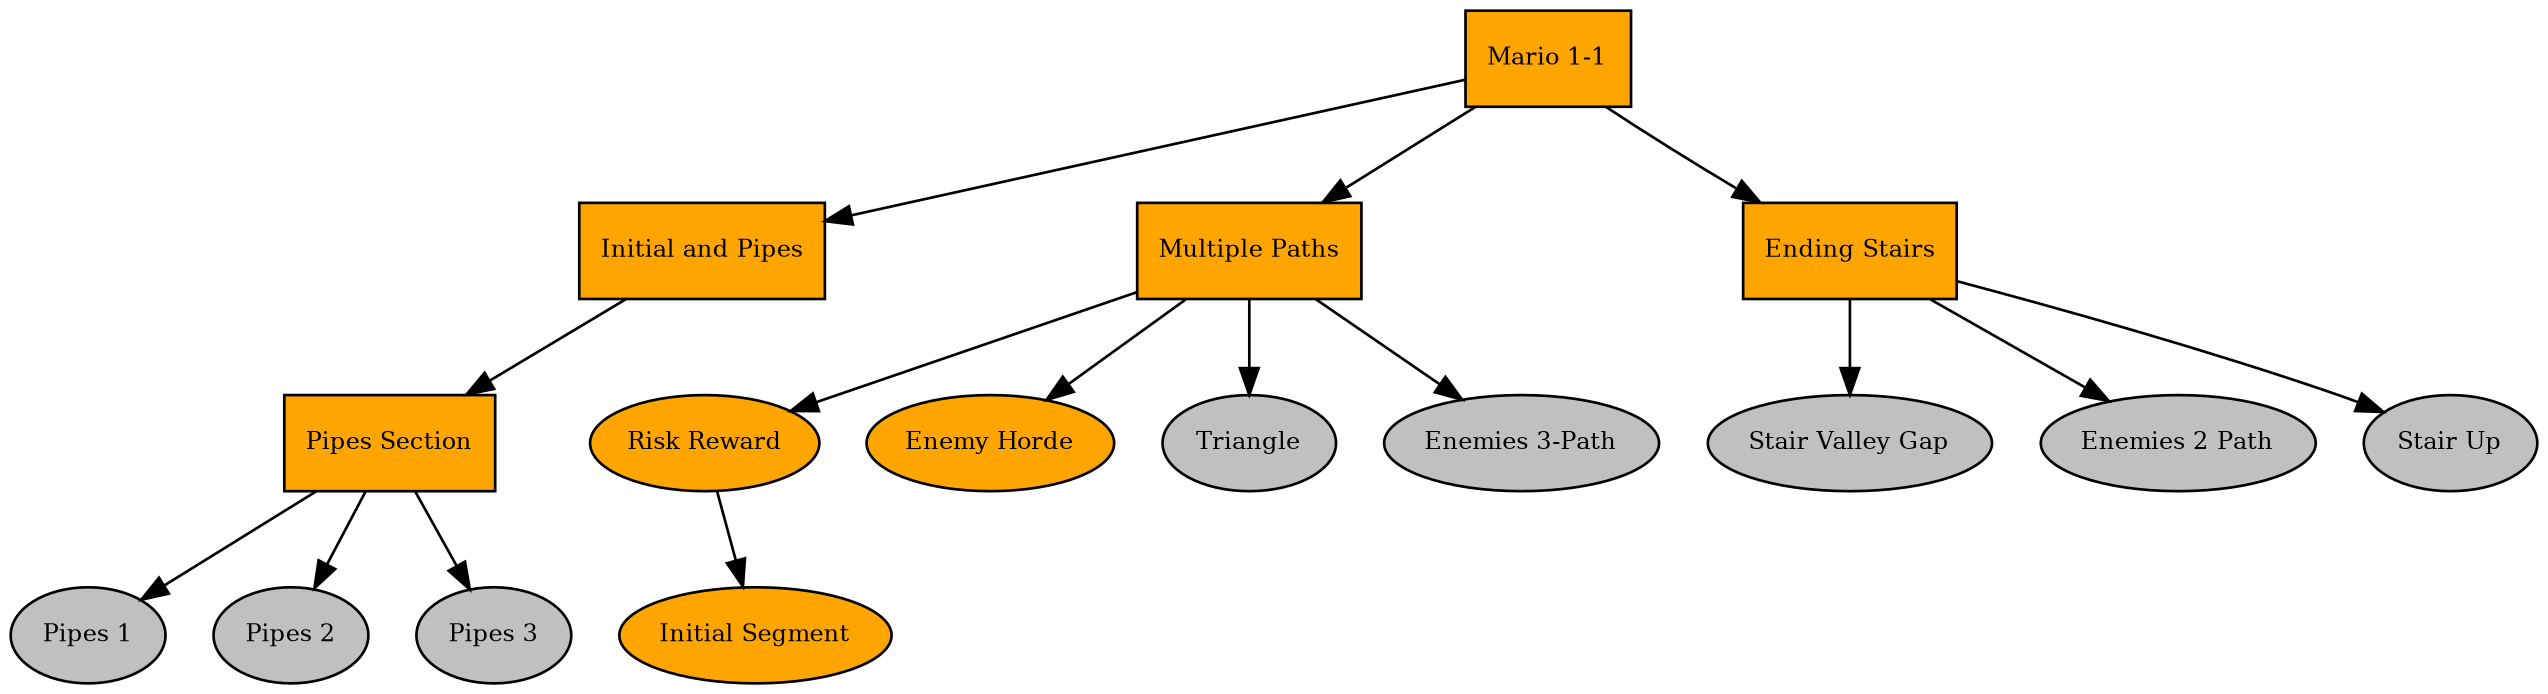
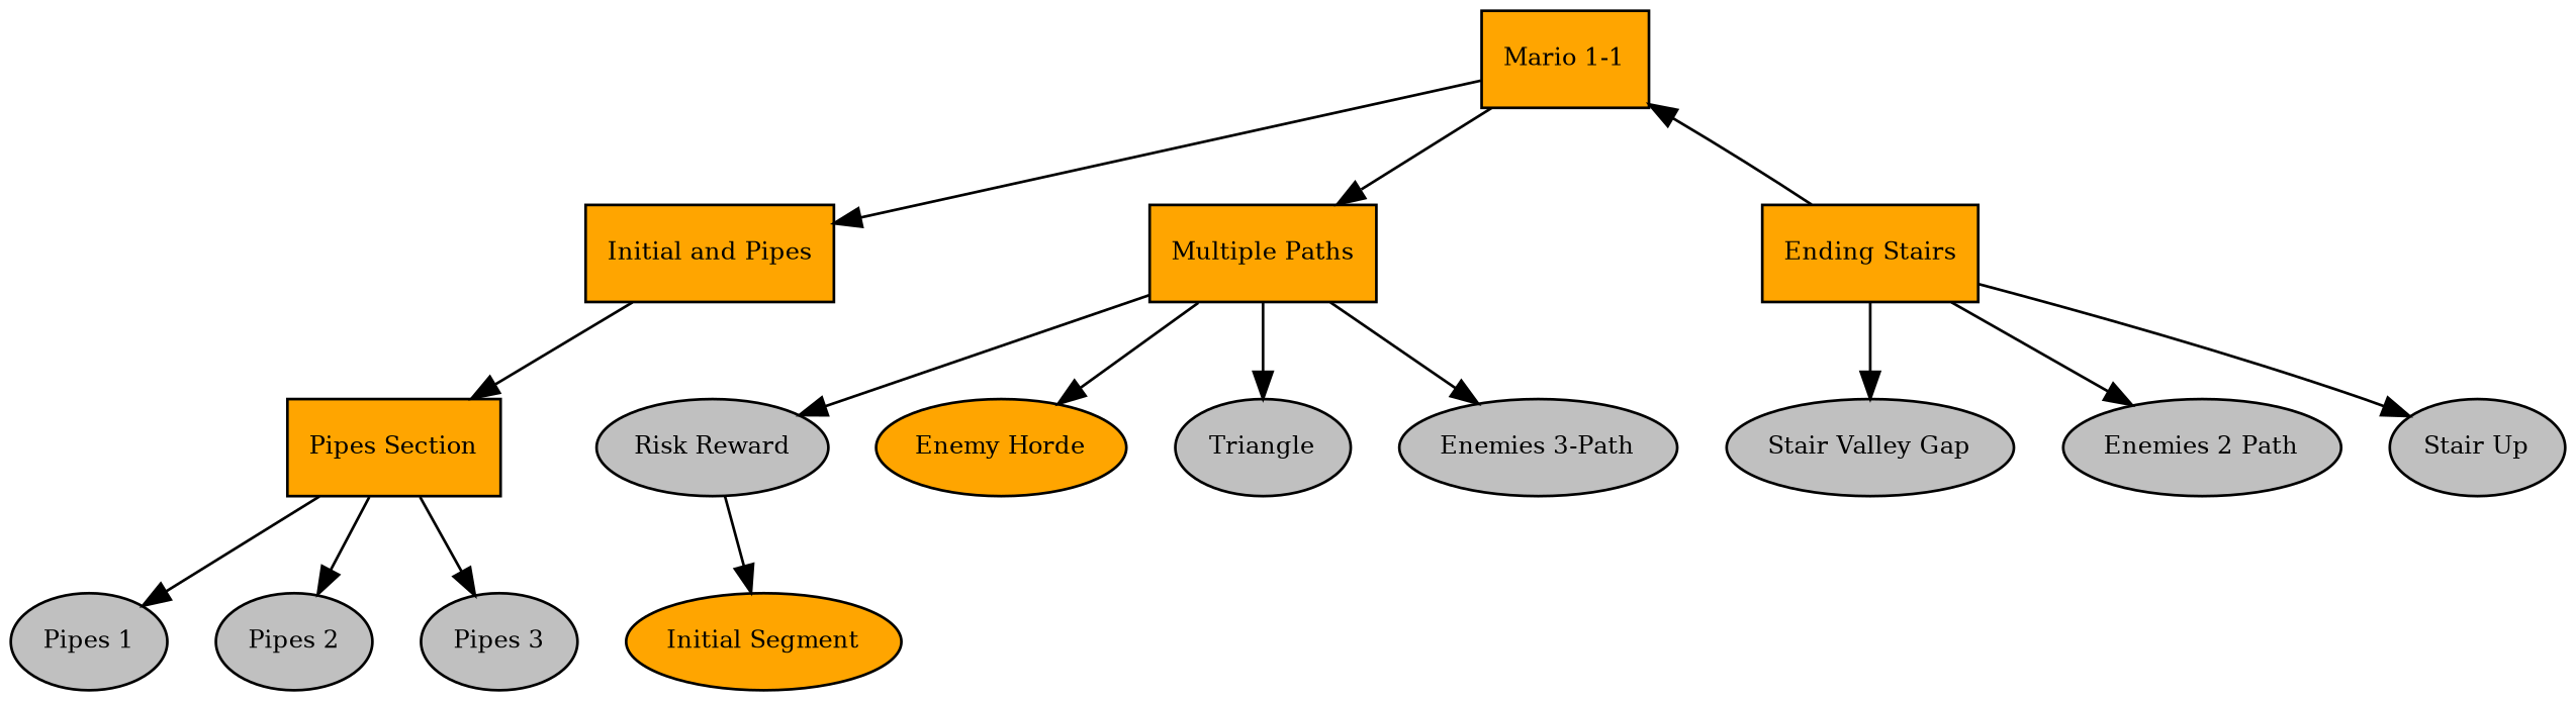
  digraph {
    fontname="times-roman"
    ordering=out
    node [fillcolor=gray fontcolor=black fontname="times-roman" fontsize=9 shape=ellipse style=filled]
    edge [fontname="times-roman"]
    n1 [fillcolor=orange label="Mario 1-1" shape=box]
    n2 [fillcolor=orange label="Initial and Pipes" shape=box]
    n3 [fillcolor=orange label="Multiple Paths" shape=box]
    n4 [fillcolor=orange label="Ending Stairs" shape=box]
    n5 [fillcolor=orange label="Pipes Section" shape=box]
-   n6 [fillcolor=orange label="Risk Reward"]
+   n6 [label="Risk Reward"]
    n7 [fillcolor=orange label="Enemy Horde"]
    n8 [label=Triangle]
    n9 [label="Enemies 3-Path"]
    n10 [label="Stair Valley Gap"]
    n11 [label="Enemies 2 Path"]
    n12 [label="Stair Up"]
    n13 [fillcolor=orange label="Initial Segment"]
    n14 [label="Pipes 1"]
    n15 [label="Pipes 2"]
    n16 [label="Pipes 3"]
    n1 -> n2
    n1 -> n3
-   n1 -> n4
+   n4 -> n1
    n2 -> n5
    n3 -> n6
    n3 -> n7
    n3 -> n8
    n3 -> n9
    n4 -> n10
    n4 -> n11
    n4 -> n12
    n5 -> n14
    n5 -> n15
    n5 -> n16
    n6 -> n13
  }
